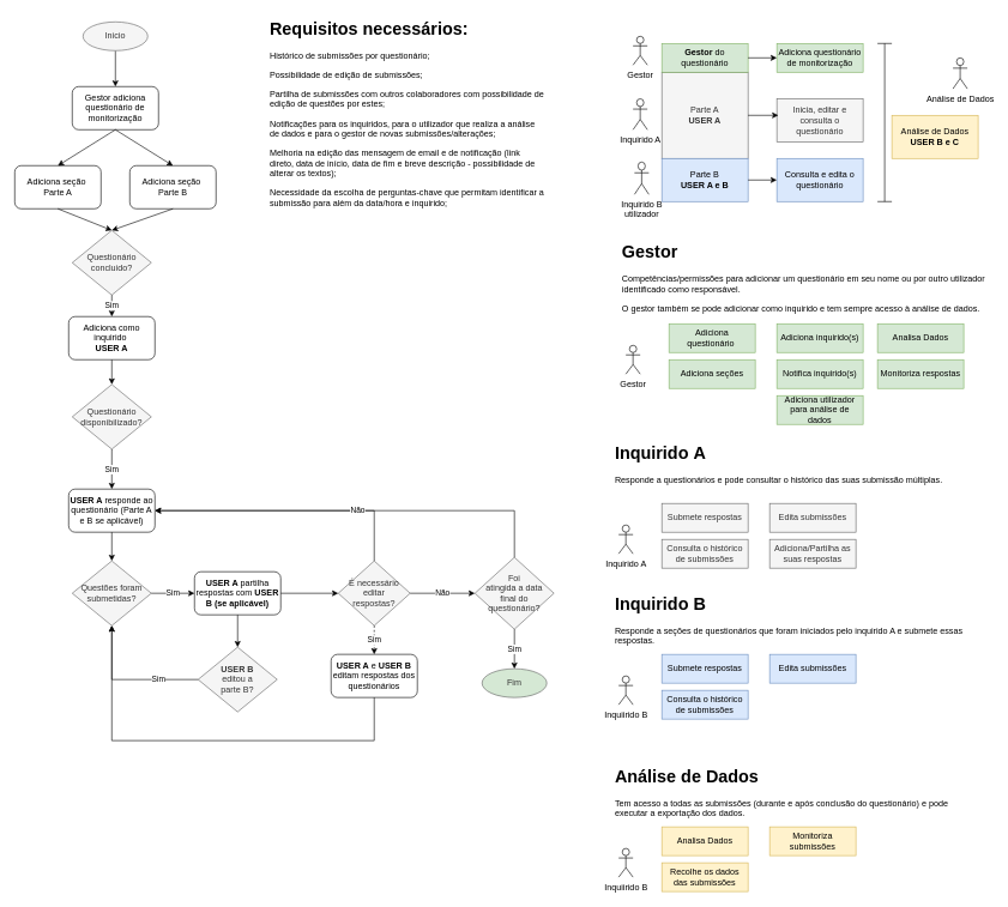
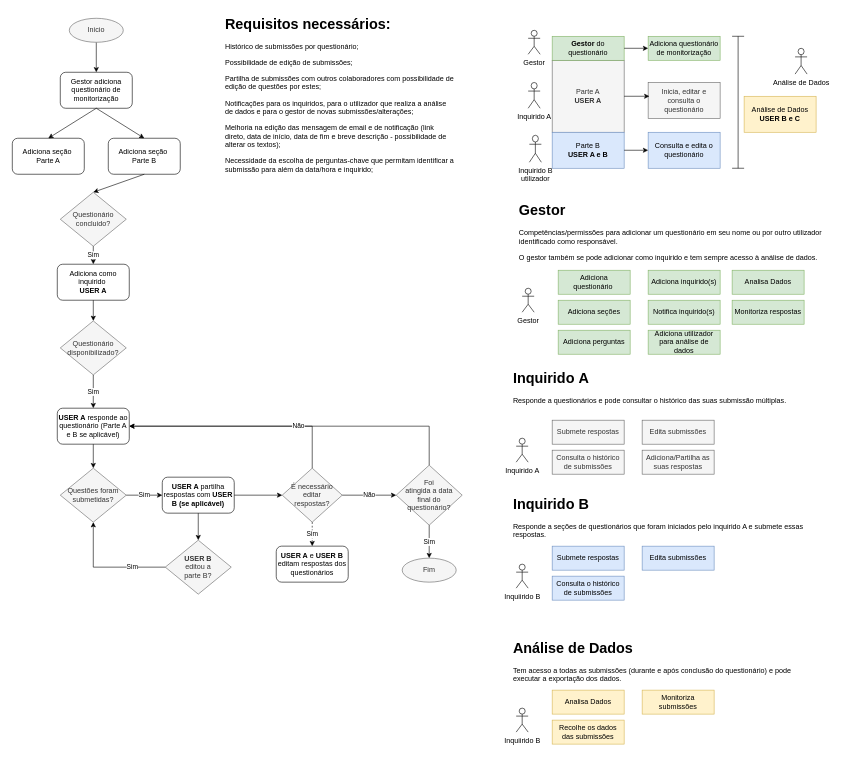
  <mxCell id="0" />
  <mxCell id="1" parent="0" />
  <mxCell id="2" value="Parte A&lt;br&gt;&lt;b&gt;USER A&lt;/b&gt;" style="whiteSpace=wrap;html=1;aspect=fixed;fillColor=#f5f5f5;fontColor=#333333;strokeColor=#666666;" vertex="1" parent="1"><mxGeometry x="920" y="100" width="120" height="120" as="geometry" /></mxCell>
  <mxCell id="3" value="Parte B&lt;br&gt;&lt;b&gt;USER A e B&lt;/b&gt;" style="rounded=0;whiteSpace=wrap;html=1;fillColor=#dae8fc;strokeColor=#6c8ebf;" vertex="1" parent="1"><mxGeometry x="920" y="220" width="120" height="60" as="geometry" /></mxCell>
  <mxCell id="4" value="Adiciona questionário de monitorização" style="text;html=1;strokeColor=#82b366;fillColor=#d5e8d4;align=center;verticalAlign=middle;whiteSpace=wrap;rounded=0;" vertex="1" parent="1"><mxGeometry x="1080" y="60" width="120" height="40" as="geometry" /></mxCell>
  <mxCell id="5" value="Inicia, editar e consulta o questionário" style="rounded=0;whiteSpace=wrap;html=1;fillColor=#f5f5f5;fontColor=#333333;strokeColor=#666666;" vertex="1" parent="1"><mxGeometry x="1080" y="137" width="120" height="60" as="geometry" /></mxCell>
  <mxCell id="6" value="" style="endArrow=classic;html=1;rounded=0;entryX=0.017;entryY=0.383;entryDx=0;entryDy=0;entryPerimeter=0;" edge="1" parent="1" source="2" target="5"><mxGeometry width="50" height="50" relative="1" as="geometry"><mxPoint x="1040" y="190" as="sourcePoint" /><mxPoint x="1090" y="140" as="targetPoint" /></mxGeometry></mxCell>
  <mxCell id="7" value="Consulta e edita o questionário" style="rounded=0;whiteSpace=wrap;html=1;fillColor=#dae8fc;strokeColor=#6c8ebf;" vertex="1" parent="1"><mxGeometry x="1080" y="220" width="120" height="60" as="geometry" /></mxCell>
  <mxCell id="8" value="" style="endArrow=classic;html=1;rounded=0;entryX=0;entryY=0.5;entryDx=0;entryDy=0;" edge="1" parent="1" source="3" target="7"><mxGeometry width="50" height="50" relative="1" as="geometry"><mxPoint x="1040" y="300" as="sourcePoint" /><mxPoint x="1110.711" y="250" as="targetPoint" /></mxGeometry></mxCell>
  <mxCell id="9" value="Gestor adiciona questionário de monitorização" style="rounded=1;whiteSpace=wrap;html=1;" vertex="1" parent="1"><mxGeometry x="100" y="120" width="120" height="60" as="geometry" /></mxCell>
  <mxCell id="10" value="Adiciona seção&amp;nbsp;&lt;br&gt;Parte A" style="rounded=1;whiteSpace=wrap;html=1;" vertex="1" parent="1"><mxGeometry x="20" y="230" width="120" height="60" as="geometry" /></mxCell>
  <mxCell id="11" value="Adiciona seção&amp;nbsp;&lt;br&gt;Parte B" style="rounded=1;whiteSpace=wrap;html=1;" vertex="1" parent="1"><mxGeometry x="180" y="230" width="120" height="60" as="geometry" /></mxCell>
  <mxCell id="12" value="Questionário concluido?" style="rhombus;whiteSpace=wrap;html=1;fillColor=#f5f5f5;fontColor=#333333;strokeColor=#666666;" vertex="1" parent="1"><mxGeometry x="100" y="320" width="110" height="90" as="geometry" /></mxCell>
  <mxCell id="13" value="Adiciona como inquirido&amp;nbsp;&lt;br&gt;&lt;b&gt;USER A&lt;/b&gt;" style="rounded=1;whiteSpace=wrap;html=1;" vertex="1" parent="1"><mxGeometry x="95" y="440" width="120" height="60" as="geometry" /></mxCell>
  <mxCell id="14" value="" style="shape=crossbar;whiteSpace=wrap;html=1;rounded=1;direction=south;fillStyle=dashed;gradientColor=none;" vertex="1" parent="1"><mxGeometry x="1220" y="60" width="20" height="220" as="geometry" /></mxCell>
  <mxCell id="15" value="Análise de Dados&lt;br&gt;&lt;b&gt;USER B e C&lt;/b&gt;" style="rounded=0;whiteSpace=wrap;html=1;fillColor=#fff2cc;strokeColor=#d6b656;" vertex="1" parent="1"><mxGeometry x="1240" y="160" width="120" height="60" as="geometry" /></mxCell>
  <mxCell id="16" value="Questionário disponibilizado?" style="rhombus;whiteSpace=wrap;html=1;fillColor=#f5f5f5;fontColor=#333333;strokeColor=#666666;" vertex="1" parent="1"><mxGeometry x="100" y="534.5" width="110" height="90" as="geometry" /></mxCell>
  <mxCell id="17" value="&lt;b&gt;USER A&lt;/b&gt; responde ao questionário (Parte A e B se aplicável)" style="rounded=1;whiteSpace=wrap;html=1;" vertex="1" parent="1"><mxGeometry x="95" y="680" width="120" height="60" as="geometry" /></mxCell>
  <mxCell id="18" value="&lt;b&gt;USER A&lt;/b&gt; partilha respostas com &lt;b&gt;USER B (se aplicável)&lt;/b&gt;" style="rounded=1;whiteSpace=wrap;html=1;" vertex="1" parent="1"><mxGeometry x="270" y="795" width="120" height="60" as="geometry" /></mxCell>
  <mxCell id="19" value="Questões foram submetidas?" style="rhombus;whiteSpace=wrap;html=1;fillColor=#f5f5f5;fontColor=#333333;strokeColor=#666666;" vertex="1" parent="1"><mxGeometry x="100" y="780" width="110" height="90" as="geometry" /></mxCell>
  <mxCell id="20" value="&lt;b&gt;USER B &lt;/b&gt;&lt;br&gt;editou a &lt;br&gt;parte B?" style="rhombus;whiteSpace=wrap;html=1;fillColor=#f5f5f5;fontColor=#333333;strokeColor=#666666;" vertex="1" parent="1"><mxGeometry x="275" y="900" width="110" height="90" as="geometry" /></mxCell>
  <mxCell id="21" value="" style="endArrow=classic;html=1;rounded=0;" edge="1" parent="1" target="9"><mxGeometry width="50" height="50" relative="1" as="geometry"><mxPoint x="160" y="70" as="sourcePoint" /><mxPoint x="160" y="110" as="targetPoint" /></mxGeometry></mxCell>
  <mxCell id="22" value="" style="endArrow=classic;html=1;rounded=0;exitX=0.5;exitY=1;exitDx=0;exitDy=0;entryX=0.5;entryY=0;entryDx=0;entryDy=0;" edge="1" parent="1" source="9" target="10"><mxGeometry width="50" height="50" relative="1" as="geometry"><mxPoint x="320" y="200" as="sourcePoint" /><mxPoint x="370" y="150" as="targetPoint" /></mxGeometry></mxCell>
  <mxCell id="23" value="" style="endArrow=classic;html=1;rounded=0;exitX=0.5;exitY=1;exitDx=0;exitDy=0;entryX=0.5;entryY=0;entryDx=0;entryDy=0;" edge="1" parent="1" source="9" target="11"><mxGeometry width="50" height="50" relative="1" as="geometry"><mxPoint x="180" y="220" as="sourcePoint" /><mxPoint x="230" y="170" as="targetPoint" /></mxGeometry></mxCell>
- <mxCell id="24" value="" style="endArrow=classic;html=1;rounded=0;entryX=0.5;entryY=0;entryDx=0;entryDy=0;exitX=0.5;exitY=1;exitDx=0;exitDy=0;" edge="1" parent="1" source="10" target="12"><mxGeometry width="50" height="50" relative="1" as="geometry"><mxPoint x="40" y="330" as="sourcePoint" /><mxPoint x="90" y="280" as="targetPoint" /></mxGeometry></mxCell>
  <mxCell id="25" value="" style="endArrow=classic;html=1;rounded=0;exitX=0.5;exitY=1;exitDx=0;exitDy=0;entryX=0.5;entryY=0;entryDx=0;entryDy=0;" edge="1" parent="1" source="11" target="12"><mxGeometry width="50" height="50" relative="1" as="geometry"><mxPoint x="250" y="370" as="sourcePoint" /><mxPoint x="150" y="320" as="targetPoint" /></mxGeometry></mxCell>
  <mxCell id="26" value="Sim" style="endArrow=classic;html=1;rounded=0;exitX=0.5;exitY=1;exitDx=0;exitDy=0;" edge="1" parent="1" source="12" target="13"><mxGeometry width="50" height="50" relative="1" as="geometry"><mxPoint x="70" y="450" as="sourcePoint" /><mxPoint x="120" y="400" as="targetPoint" /></mxGeometry></mxCell>
  <mxCell id="27" value="" style="endArrow=classic;html=1;rounded=0;exitX=0.5;exitY=1;exitDx=0;exitDy=0;entryX=0.5;entryY=0;entryDx=0;entryDy=0;" edge="1" parent="1" source="13" target="16"><mxGeometry width="50" height="50" relative="1" as="geometry"><mxPoint x="140" y="540" as="sourcePoint" /><mxPoint x="190" y="490" as="targetPoint" /></mxGeometry></mxCell>
  <mxCell id="28" value="Sim" style="endArrow=classic;html=1;rounded=0;exitX=0.5;exitY=1;exitDx=0;exitDy=0;" edge="1" parent="1" source="16" target="17"><mxGeometry width="50" height="50" relative="1" as="geometry"><mxPoint x="150" y="660" as="sourcePoint" /><mxPoint x="200" y="610" as="targetPoint" /></mxGeometry></mxCell>
  <mxCell id="29" value="" style="endArrow=classic;html=1;rounded=0;exitX=0.5;exitY=1;exitDx=0;exitDy=0;" edge="1" parent="1" source="17" target="19"><mxGeometry width="50" height="50" relative="1" as="geometry"><mxPoint x="230" y="710" as="sourcePoint" /><mxPoint x="280" y="660" as="targetPoint" /></mxGeometry></mxCell>
  <mxCell id="30" value="Sim" style="endArrow=classic;html=1;rounded=0;exitX=1;exitY=0.5;exitDx=0;exitDy=0;" edge="1" parent="1" source="19" target="18"><mxGeometry width="50" height="50" relative="1" as="geometry"><mxPoint x="410" y="670" as="sourcePoint" /><mxPoint x="460" y="620" as="targetPoint" /></mxGeometry></mxCell>
  <mxCell id="31" value="" style="endArrow=classic;html=1;rounded=0;exitX=0.5;exitY=1;exitDx=0;exitDy=0;entryX=0.5;entryY=0;entryDx=0;entryDy=0;" edge="1" parent="1" source="18" target="20"><mxGeometry width="50" height="50" relative="1" as="geometry"><mxPoint x="530" y="790" as="sourcePoint" /><mxPoint x="640" y="770" as="targetPoint" /></mxGeometry></mxCell>
  <mxCell id="32" value="&lt;b&gt;Gestor&lt;/b&gt; do questionário" style="text;html=1;strokeColor=#82b366;fillColor=#d5e8d4;align=center;verticalAlign=middle;whiteSpace=wrap;rounded=0;" vertex="1" parent="1"><mxGeometry x="920" y="60" width="120" height="40" as="geometry" /></mxCell>
  <mxCell id="33" value="" style="endArrow=classic;html=1;rounded=0;exitX=1;exitY=0.5;exitDx=0;exitDy=0;" edge="1" parent="1" source="32" target="4"><mxGeometry width="50" height="50" relative="1" as="geometry"><mxPoint x="1030" y="120" as="sourcePoint" /><mxPoint x="1080" y="70" as="targetPoint" /></mxGeometry></mxCell>
  <mxCell id="34" value="Gestor" style="shape=umlActor;verticalLabelPosition=bottom;verticalAlign=top;html=1;outlineConnect=0;fillStyle=dashed;gradientColor=none;" vertex="1" parent="1"><mxGeometry x="880" y="50" width="20" height="40" as="geometry" /></mxCell>
  <mxCell id="35" value="Inquirido A" style="shape=umlActor;verticalLabelPosition=bottom;verticalAlign=top;html=1;outlineConnect=0;fillStyle=dashed;gradientColor=none;" vertex="1" parent="1"><mxGeometry x="880" y="137" width="20" height="43" as="geometry" /></mxCell>
  <mxCell id="36" value="Inquirido B&lt;br&gt;utilizador" style="shape=umlActor;verticalLabelPosition=bottom;verticalAlign=top;html=1;outlineConnect=0;fillStyle=dashed;gradientColor=none;" vertex="1" parent="1"><mxGeometry x="882" y="225" width="20" height="45" as="geometry" /></mxCell>
  <mxCell id="37" value="É necessário editar &lt;br&gt;respostas?" style="rhombus;whiteSpace=wrap;html=1;fillStyle=auto;fillColor=#f5f5f5;fontColor=#333333;strokeColor=#666666;" vertex="1" parent="1"><mxGeometry x="470" y="780" width="100" height="90" as="geometry" /></mxCell>
  <mxCell id="38" value="" style="endArrow=classic;html=1;rounded=0;exitX=1;exitY=0.5;exitDx=0;exitDy=0;" edge="1" parent="1" source="18" target="37"><mxGeometry width="50" height="50" relative="1" as="geometry"><mxPoint x="430" y="760" as="sourcePoint" /><mxPoint x="480" y="710" as="targetPoint" /></mxGeometry></mxCell>
  <mxCell id="39" value="&lt;b&gt;USER A&lt;/b&gt; e&amp;nbsp;&lt;b&gt;USER B &lt;/b&gt;editam respostas dos questionários" style="rounded=1;whiteSpace=wrap;html=1;" vertex="1" parent="1"><mxGeometry x="460" y="910" width="120" height="60" as="geometry" /></mxCell>
  <mxCell id="40" value="Sim" style="endArrow=classic;html=1;rounded=0;exitX=0.5;exitY=1;exitDx=0;exitDy=0;dashed=1;" edge="1" parent="1" source="37" target="39"><mxGeometry width="50" height="50" relative="1" as="geometry"><mxPoint x="290" y="840" as="sourcePoint" /><mxPoint x="340" y="790" as="targetPoint" /></mxGeometry></mxCell>
  <mxCell id="41" value="Foi &lt;br&gt;atingida a data &lt;br&gt;final do questionário?" style="rhombus;whiteSpace=wrap;html=1;fillColor=#f5f5f5;fontColor=#333333;strokeColor=#666666;" vertex="1" parent="1"><mxGeometry x="660" y="775" width="110" height="100" as="geometry" /></mxCell>
  <mxCell id="42" value="Inicio" style="ellipse;whiteSpace=wrap;html=1;fillStyle=auto;fillColor=#f5f5f5;fontColor=#333333;strokeColor=#666666;" vertex="1" parent="1"><mxGeometry x="115" y="30" width="90" height="40" as="geometry" /></mxCell>
- <mxCell id="43" value="Fim" style="ellipse;whiteSpace=wrap;html=1;fillStyle=auto;fillColor=#d5e8d4;fontColor=#333333;strokeColor=#666666;" vertex="1" parent="1"><mxGeometry x="670" y="930" width="90" height="40" as="geometry" /></mxCell>
+ <mxCell id="43" value="Fim" style="ellipse;whiteSpace=wrap;html=1;fillStyle=auto;fillColor=#f5f5f5;fontColor=#333333;strokeColor=#666666;" vertex="1" parent="1"><mxGeometry x="670" y="930" width="90" height="40" as="geometry" /></mxCell>
  <mxCell id="44" value="Não" style="endArrow=classic;html=1;rounded=0;exitX=1;exitY=0.5;exitDx=0;exitDy=0;entryX=0;entryY=0.5;entryDx=0;entryDy=0;" edge="1" parent="1" source="37" target="41"><mxGeometry width="50" height="50" relative="1" as="geometry"><mxPoint x="440" y="820" as="sourcePoint" /><mxPoint x="490" y="770" as="targetPoint" /></mxGeometry></mxCell>
  <mxCell id="45" value="Sim" style="endArrow=classic;html=1;rounded=0;exitX=0.5;exitY=1;exitDx=0;exitDy=0;entryX=0.5;entryY=0;entryDx=0;entryDy=0;" edge="1" parent="1" source="41" target="43"><mxGeometry width="50" height="50" relative="1" as="geometry"><mxPoint x="750" y="930" as="sourcePoint" /><mxPoint x="800" y="880" as="targetPoint" /></mxGeometry></mxCell>
- <mxCell id="46" value="" style="endArrow=classic;html=1;rounded=0;exitX=0.5;exitY=1;exitDx=0;exitDy=0;entryX=0.5;entryY=1;entryDx=0;entryDy=0;" edge="1" parent="1" source="39" target="19"><mxGeometry width="50" height="50" relative="1" as="geometry"><mxPoint x="490" y="1040" as="sourcePoint" /><mxPoint x="150" y="880" as="targetPoint" /><Array as="points"><mxPoint x="520" y="1030" /><mxPoint x="155" y="1030" /></Array></mxGeometry></mxCell>
  <mxCell id="47" value="Sim" style="endArrow=classic;html=1;rounded=0;exitX=0;exitY=0.5;exitDx=0;exitDy=0;entryX=0.5;entryY=1;entryDx=0;entryDy=0;" edge="1" parent="1" source="20" target="19"><mxGeometry x="-0.436" width="50" height="50" relative="1" as="geometry"><mxPoint x="210" y="940" as="sourcePoint" /><mxPoint x="260" y="890" as="targetPoint" /><Array as="points"><mxPoint x="155" y="945" /></Array><mxPoint as="offset" /></mxGeometry></mxCell>
  <mxCell id="48" value="" style="endArrow=classic;html=1;rounded=0;exitX=0.5;exitY=0;exitDx=0;exitDy=0;entryX=1;entryY=0.5;entryDx=0;entryDy=0;" edge="1" parent="1" source="37" target="17"><mxGeometry width="50" height="50" relative="1" as="geometry"><mxPoint x="430" y="790" as="sourcePoint" /><mxPoint x="480" y="740" as="targetPoint" /><Array as="points"><mxPoint x="520" y="710" /></Array></mxGeometry></mxCell>
  <mxCell id="49" value="Não" style="endArrow=classic;html=1;rounded=0;exitX=0.5;exitY=0;exitDx=0;exitDy=0;entryX=1;entryY=0.5;entryDx=0;entryDy=0;" edge="1" parent="1" source="41" target="17"><mxGeometry width="50" height="50" relative="1" as="geometry"><mxPoint x="700" y="760" as="sourcePoint" /><mxPoint x="750" y="710" as="targetPoint" /><Array as="points"><mxPoint x="715" y="710" /></Array></mxGeometry></mxCell>
  <mxCell id="50" value="Análise de Dados" style="shape=umlActor;verticalLabelPosition=bottom;verticalAlign=top;html=1;outlineConnect=0;fillStyle=dashed;gradientColor=none;" vertex="1" parent="1"><mxGeometry x="1325" y="80" width="20" height="43" as="geometry" /></mxCell>
  <mxCell id="51" value="&lt;h1&gt;Requisitos necessários:&amp;nbsp;&lt;/h1&gt;&lt;p&gt;&lt;span style=&quot;background-color: initial;&quot;&gt;Histórico de submissões por questionário;&lt;/span&gt;&lt;br&gt;&lt;/p&gt;&lt;p&gt;Possibilidade de edição de submissões;&lt;/p&gt;&lt;p&gt;Partilha de submissões com outros colaboradores com possibilidade de edição de questões por estes;&lt;/p&gt;&lt;p&gt;Notificações para os inquiridos, para o utilizador que realiza a análise de dados e para o gestor de novas submissões/alterações;&lt;/p&gt;&lt;p&gt;Melhoria na edição das mensagem de email e de notificação (link direto, data de início, data de fim e breve descrição - possibilidade de alterar os textos);&lt;/p&gt;&lt;p&gt;Necessidade da escolha de perguntas-chave que permitam identificar a submissão para além da data/hora e inquirido;&lt;/p&gt;&lt;div&gt;&lt;br&gt;&lt;/div&gt;" style="text;html=1;strokeColor=none;fillColor=none;spacing=5;spacingTop=-20;whiteSpace=wrap;overflow=hidden;rounded=0;fillStyle=auto;" vertex="1" parent="1"><mxGeometry x="370" y="20" width="390" height="350" as="geometry" /></mxCell>
  <mxCell id="52" value="&lt;h1&gt;Gestor&lt;/h1&gt;&lt;p&gt;Competências/permissões para adicionar um questionário em seu nome ou por outro utilizador identificado como responsável.&lt;/p&gt;&lt;p&gt;O gestor também se pode adicionar como inquirido e tem sempre acesso à análise de dados.&lt;/p&gt;" style="text;html=1;strokeColor=none;fillColor=none;spacing=5;spacingTop=-20;whiteSpace=wrap;overflow=hidden;rounded=0;fillStyle=auto;" vertex="1" parent="1"><mxGeometry x="860" y="330" width="520" height="120" as="geometry" /></mxCell>
  <mxCell id="53" value="Gestor" style="shape=umlActor;verticalLabelPosition=bottom;verticalAlign=top;html=1;outlineConnect=0;fillStyle=dashed;gradientColor=none;" vertex="1" parent="1"><mxGeometry x="870" y="480" width="20" height="40" as="geometry" /></mxCell>
  <mxCell id="54" value="Adiciona questionário&amp;nbsp;" style="text;html=1;strokeColor=#82b366;fillColor=#d5e8d4;align=center;verticalAlign=middle;whiteSpace=wrap;rounded=0;" vertex="1" parent="1"><mxGeometry x="930" y="450" width="120" height="40" as="geometry" /></mxCell>
  <mxCell id="55" value="Adiciona seções" style="text;html=1;strokeColor=#82b366;fillColor=#d5e8d4;align=center;verticalAlign=middle;whiteSpace=wrap;rounded=0;" vertex="1" parent="1"><mxGeometry x="930" y="500" width="120" height="40" as="geometry" /></mxCell>
+ <mxCell id="56" value="Adiciona perguntas" style="text;html=1;strokeColor=#82b366;fillColor=#d5e8d4;align=center;verticalAlign=middle;whiteSpace=wrap;rounded=0;" vertex="1" parent="1"><mxGeometry x="930" y="550" width="120" height="40" as="geometry" /></mxCell>
  <mxCell id="57" value="Adiciona inquirido(s)" style="text;html=1;strokeColor=#82b366;fillColor=#d5e8d4;align=center;verticalAlign=middle;whiteSpace=wrap;rounded=0;" vertex="1" parent="1"><mxGeometry x="1080" y="450" width="120" height="40" as="geometry" /></mxCell>
  <mxCell id="58" value="Notifica inquirido(s)" style="text;html=1;strokeColor=#82b366;fillColor=#d5e8d4;align=center;verticalAlign=middle;whiteSpace=wrap;rounded=0;" vertex="1" parent="1"><mxGeometry x="1080" y="500" width="120" height="40" as="geometry" /></mxCell>
  <mxCell id="59" value="Adiciona utilizador para análise de dados" style="text;html=1;strokeColor=#82b366;fillColor=#d5e8d4;align=center;verticalAlign=middle;whiteSpace=wrap;rounded=0;" vertex="1" parent="1"><mxGeometry x="1080" y="550" width="120" height="40" as="geometry" /></mxCell>
  <mxCell id="60" value="&lt;h1&gt;Inquirido&amp;nbsp;A&lt;/h1&gt;&lt;p&gt;Responde a questionários e pode consultar o histórico das suas submissão múltiplas.&lt;/p&gt;" style="text;html=1;strokeColor=none;fillColor=none;spacing=5;spacingTop=-20;whiteSpace=wrap;overflow=hidden;rounded=0;fillStyle=auto;" vertex="1" parent="1"><mxGeometry x="850" y="610" width="520" height="120" as="geometry" /></mxCell>
  <mxCell id="61" value="Inquirido A" style="shape=umlActor;verticalLabelPosition=bottom;verticalAlign=top;html=1;outlineConnect=0;fillStyle=dashed;gradientColor=none;" vertex="1" parent="1"><mxGeometry x="860" y="730" width="20" height="40" as="geometry" /></mxCell>
  <mxCell id="62" value="Submete respostas" style="text;html=1;strokeColor=#666666;fillColor=#f5f5f5;align=center;verticalAlign=middle;whiteSpace=wrap;rounded=0;fontColor=#333333;" vertex="1" parent="1"><mxGeometry x="920" y="700" width="120" height="40" as="geometry" /></mxCell>
  <mxCell id="63" value="Consulta o histórico de submissões" style="text;html=1;strokeColor=#666666;fillColor=#f5f5f5;align=center;verticalAlign=middle;whiteSpace=wrap;rounded=0;fontColor=#333333;" vertex="1" parent="1"><mxGeometry x="920" y="750" width="120" height="40" as="geometry" /></mxCell>
  <mxCell id="64" value="Adiciona/Partilha as suas respostas" style="text;html=1;strokeColor=#666666;fillColor=#f5f5f5;align=center;verticalAlign=middle;whiteSpace=wrap;rounded=0;fontColor=#333333;" vertex="1" parent="1"><mxGeometry x="1070" y="750" width="120" height="40" as="geometry" /></mxCell>
  <mxCell id="65" value="Edita submissões" style="text;html=1;strokeColor=#666666;fillColor=#f5f5f5;align=center;verticalAlign=middle;whiteSpace=wrap;rounded=0;fontColor=#333333;" vertex="1" parent="1"><mxGeometry x="1070" y="700" width="120" height="40" as="geometry" /></mxCell>
  <mxCell id="66" value="&lt;h1&gt;Inquirido B&lt;/h1&gt;&lt;p&gt;Responde a seções de questionários que foram iniciados pelo inquirido A e submete essas respostas.&amp;nbsp;&lt;/p&gt;" style="text;html=1;strokeColor=none;fillColor=none;spacing=5;spacingTop=-20;whiteSpace=wrap;overflow=hidden;rounded=0;fillStyle=auto;" vertex="1" parent="1"><mxGeometry x="850" y="820" width="520" height="120" as="geometry" /></mxCell>
  <mxCell id="67" value="Inquiirido B" style="shape=umlActor;verticalLabelPosition=bottom;verticalAlign=top;html=1;outlineConnect=0;fillStyle=dashed;gradientColor=none;" vertex="1" parent="1"><mxGeometry x="860" y="940" width="20" height="40" as="geometry" /></mxCell>
  <mxCell id="68" value="Submete respostas" style="text;html=1;strokeColor=#6c8ebf;fillColor=#dae8fc;align=center;verticalAlign=middle;whiteSpace=wrap;rounded=0;" vertex="1" parent="1"><mxGeometry x="920" y="910" width="120" height="40" as="geometry" /></mxCell>
  <mxCell id="69" value="Consulta o histórico de submissões" style="text;html=1;strokeColor=#6c8ebf;fillColor=#dae8fc;align=center;verticalAlign=middle;whiteSpace=wrap;rounded=0;" vertex="1" parent="1"><mxGeometry x="920" y="960" width="120" height="40" as="geometry" /></mxCell>
  <mxCell id="70" value="Edita submissões" style="text;html=1;strokeColor=#6c8ebf;fillColor=#dae8fc;align=center;verticalAlign=middle;whiteSpace=wrap;rounded=0;" vertex="1" parent="1"><mxGeometry x="1070" y="910" width="120" height="40" as="geometry" /></mxCell>
  <mxCell id="71" value="Analisa Dados" style="text;html=1;strokeColor=#82b366;fillColor=#d5e8d4;align=center;verticalAlign=middle;whiteSpace=wrap;rounded=0;" vertex="1" parent="1"><mxGeometry x="1220" y="450" width="120" height="40" as="geometry" /></mxCell>
  <mxCell id="72" value="Monitoriza respostas" style="text;html=1;strokeColor=#82b366;fillColor=#d5e8d4;align=center;verticalAlign=middle;whiteSpace=wrap;rounded=0;" vertex="1" parent="1"><mxGeometry x="1220" y="500" width="120" height="40" as="geometry" /></mxCell>
  <mxCell id="73" value="&lt;h1&gt;Análise de Dados&lt;/h1&gt;&lt;p&gt;Tem acesso a todas as submissões (durante e após conclusão do questionário) e pode executar a exportação dos dados.&lt;/p&gt;" style="text;html=1;strokeColor=none;fillColor=none;spacing=5;spacingTop=-20;whiteSpace=wrap;overflow=hidden;rounded=0;fillStyle=auto;" vertex="1" parent="1"><mxGeometry x="850" y="1060" width="520" height="120" as="geometry" /></mxCell>
  <mxCell id="74" value="Inquiirido B" style="shape=umlActor;verticalLabelPosition=bottom;verticalAlign=top;html=1;outlineConnect=0;fillStyle=dashed;gradientColor=none;" vertex="1" parent="1"><mxGeometry x="860" y="1180" width="20" height="40" as="geometry" /></mxCell>
  <mxCell id="75" value="Analisa Dados" style="text;html=1;strokeColor=#d6b656;fillColor=#fff2cc;align=center;verticalAlign=middle;whiteSpace=wrap;rounded=0;" vertex="1" parent="1"><mxGeometry x="920" y="1150" width="120" height="40" as="geometry" /></mxCell>
  <mxCell id="76" value="Recolhe os dados das submissões" style="text;html=1;strokeColor=#d6b656;fillColor=#fff2cc;align=center;verticalAlign=middle;whiteSpace=wrap;rounded=0;" vertex="1" parent="1"><mxGeometry x="920" y="1200" width="120" height="40" as="geometry" /></mxCell>
  <mxCell id="77" value="Monitoriza submissões" style="text;html=1;strokeColor=#d6b656;fillColor=#fff2cc;align=center;verticalAlign=middle;whiteSpace=wrap;rounded=0;" vertex="1" parent="1"><mxGeometry x="1070" y="1150" width="120" height="40" as="geometry" /></mxCell>
